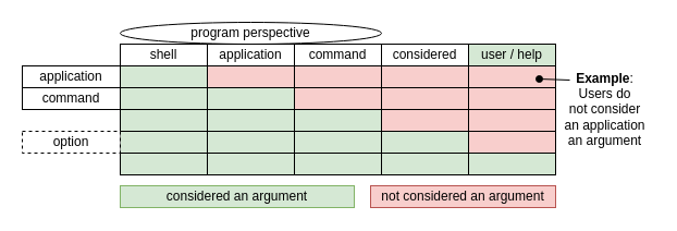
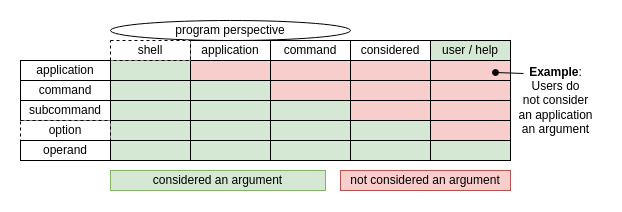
  <mxCell id="0" />
  <mxCell id="1" parent="0" />
  <mxCell id="2" value="" style="rounded=0;whiteSpace=wrap;html=1;fillColor=#d5e8d4;strokeColor=#000000;" parent="1" vertex="1"><mxGeometry x="110" y="60" width="80" height="20" as="geometry" /></mxCell>
  <mxCell id="3" value="" style="rounded=0;whiteSpace=wrap;html=1;fillColor=#d5e8d4;strokeColor=#000000;" parent="1" vertex="1"><mxGeometry x="110" y="80" width="80" height="20" as="geometry" /></mxCell>
  <mxCell id="4" value="" style="rounded=0;whiteSpace=wrap;html=1;fillColor=#d5e8d4;strokeColor=#000000;" parent="1" vertex="1"><mxGeometry x="110" y="100" width="80" height="20" as="geometry" /></mxCell>
  <mxCell id="5" value="" style="rounded=0;whiteSpace=wrap;html=1;fillColor=#d5e8d4;strokeColor=#000000;" parent="1" vertex="1"><mxGeometry x="110" y="120" width="80" height="20" as="geometry" /></mxCell>
  <mxCell id="6" value="" style="rounded=0;whiteSpace=wrap;html=1;fillColor=#d5e8d4;strokeColor=#000000;" parent="1" vertex="1"><mxGeometry x="110" y="140" width="80" height="20" as="geometry" /></mxCell>
  <mxCell id="7" value="" style="rounded=0;whiteSpace=wrap;html=1;fillColor=#f8cecc;strokeColor=#000000;" parent="1" vertex="1"><mxGeometry x="190" y="60" width="80" height="20" as="geometry" /></mxCell>
  <mxCell id="8" value="" style="rounded=0;whiteSpace=wrap;html=1;fillColor=#d5e8d4;strokeColor=#000000;" parent="1" vertex="1"><mxGeometry x="190" y="80" width="80" height="20" as="geometry" /></mxCell>
  <mxCell id="9" value="" style="rounded=0;whiteSpace=wrap;html=1;fillColor=#d5e8d4;strokeColor=#000000;" parent="1" vertex="1"><mxGeometry x="190" y="100" width="80" height="20" as="geometry" /></mxCell>
  <mxCell id="10" value="" style="rounded=0;whiteSpace=wrap;html=1;fillColor=#d5e8d4;strokeColor=#000000;" parent="1" vertex="1"><mxGeometry x="190" y="120" width="80" height="20" as="geometry" /></mxCell>
  <mxCell id="11" value="" style="rounded=0;whiteSpace=wrap;html=1;fillColor=#d5e8d4;strokeColor=#000000;" parent="1" vertex="1"><mxGeometry x="190" y="140" width="80" height="20" as="geometry" /></mxCell>
  <mxCell id="12" value="" style="rounded=0;whiteSpace=wrap;html=1;fillColor=#f8cecc;strokeColor=#000000;" parent="1" vertex="1"><mxGeometry x="270" y="60" width="80" height="20" as="geometry" /></mxCell>
  <mxCell id="13" value="" style="rounded=0;whiteSpace=wrap;html=1;fillColor=#f8cecc;strokeColor=#000000;" parent="1" vertex="1"><mxGeometry x="270" y="80" width="80" height="20" as="geometry" /></mxCell>
  <mxCell id="14" value="" style="rounded=0;whiteSpace=wrap;html=1;fillColor=#d5e8d4;strokeColor=#000000;" parent="1" vertex="1"><mxGeometry x="270" y="100" width="80" height="20" as="geometry" /></mxCell>
  <mxCell id="15" value="" style="rounded=0;whiteSpace=wrap;html=1;fillColor=#d5e8d4;strokeColor=#000000;" parent="1" vertex="1"><mxGeometry x="270" y="120" width="80" height="20" as="geometry" /></mxCell>
  <mxCell id="16" value="" style="rounded=0;whiteSpace=wrap;html=1;fillColor=#d5e8d4;strokeColor=#000000;" parent="1" vertex="1"><mxGeometry x="270" y="140" width="80" height="20" as="geometry" /></mxCell>
  <mxCell id="17" value="" style="rounded=0;whiteSpace=wrap;html=1;fillColor=#f8cecc;strokeColor=#000000;" parent="1" vertex="1"><mxGeometry x="350" y="60" width="80" height="20" as="geometry" /></mxCell>
  <mxCell id="18" value="" style="rounded=0;whiteSpace=wrap;html=1;fillColor=#f8cecc;strokeColor=#000000;" parent="1" vertex="1"><mxGeometry x="350" y="80" width="80" height="20" as="geometry" /></mxCell>
  <mxCell id="19" value="" style="rounded=0;whiteSpace=wrap;html=1;fillColor=#f8cecc;strokeColor=#000000;" parent="1" vertex="1"><mxGeometry x="350" y="100" width="80" height="20" as="geometry" /></mxCell>
  <mxCell id="20" value="" style="rounded=0;whiteSpace=wrap;html=1;fillColor=#d5e8d4;strokeColor=#000000;" parent="1" vertex="1"><mxGeometry x="350" y="120" width="80" height="20" as="geometry" /></mxCell>
  <mxCell id="21" value="" style="rounded=0;whiteSpace=wrap;html=1;fillColor=#d5e8d4;strokeColor=#000000;" parent="1" vertex="1"><mxGeometry x="350" y="140" width="80" height="20" as="geometry" /></mxCell>
  <mxCell id="22" value="" style="rounded=0;whiteSpace=wrap;html=1;fillColor=#f8cecc;strokeColor=#000000;" parent="1" vertex="1"><mxGeometry x="430" y="60" width="80" height="20" as="geometry" /></mxCell>
  <mxCell id="23" value="" style="rounded=0;whiteSpace=wrap;html=1;fillColor=#f8cecc;strokeColor=#000000;" parent="1" vertex="1"><mxGeometry x="430" y="80" width="80" height="20" as="geometry" /></mxCell>
  <mxCell id="24" value="" style="rounded=0;whiteSpace=wrap;html=1;fillColor=#f8cecc;strokeColor=#000000;" parent="1" vertex="1"><mxGeometry x="430" y="100" width="80" height="20" as="geometry" /></mxCell>
  <mxCell id="25" value="" style="rounded=0;whiteSpace=wrap;html=1;fillColor=#f8cecc;strokeColor=#000000;" parent="1" vertex="1"><mxGeometry x="430" y="120" width="80" height="20" as="geometry" /></mxCell>
  <mxCell id="26" value="" style="rounded=0;whiteSpace=wrap;html=1;fillColor=#d5e8d4;strokeColor=#000000;" parent="1" vertex="1"><mxGeometry x="430" y="140" width="80" height="20" as="geometry" /></mxCell>
  <mxCell id="27" value="program perspective" style="ellipse;whiteSpace=wrap;html=1;" parent="1" vertex="1"><mxGeometry x="110" width="240" height="20" as="geometry" y="20" /></mxCell>
  <mxCell id="28" value="not considered an argument" style="rounded=0;whiteSpace=wrap;html=1;fillColor=#f8cecc;strokeColor=#b85450;" parent="1" vertex="1"><mxGeometry x="340" y="170" width="170" height="20" as="geometry" /></mxCell>
  <mxCell id="29" value="considered an argument" style="rounded=0;whiteSpace=wrap;html=1;fillColor=#d5e8d4;strokeColor=#82b366;" parent="1" vertex="1"><mxGeometry x="110" y="170" width="215" height="20" as="geometry" /></mxCell>
  <mxCell id="30" value="&lt;font style=&quot;vertical-align: inherit&quot;&gt;&lt;font style=&quot;vertical-align: inherit&quot;&gt;&lt;font style=&quot;vertical-align: inherit&quot;&gt;&lt;font style=&quot;vertical-align: inherit&quot;&gt;&lt;font style=&quot;vertical-align: inherit&quot;&gt;&lt;font style=&quot;vertical-align: inherit&quot;&gt;application&lt;/font&gt;&lt;/font&gt;&lt;/font&gt;&lt;/font&gt;&lt;/font&gt;&lt;/font&gt;" style="rounded=0;whiteSpace=wrap;html=1;" parent="1" vertex="1"><mxGeometry x="190" y="40" width="80" height="20" as="geometry" /></mxCell>
- <mxCell id="31" value="&lt;font style=&quot;vertical-align: inherit&quot;&gt;&lt;font style=&quot;vertical-align: inherit&quot;&gt;&lt;font style=&quot;vertical-align: inherit&quot;&gt;&lt;font style=&quot;vertical-align: inherit&quot;&gt;&lt;font style=&quot;vertical-align: inherit&quot;&gt;&lt;font style=&quot;vertical-align: inherit&quot;&gt;&lt;font style=&quot;vertical-align: inherit&quot;&gt;&lt;font style=&quot;vertical-align: inherit&quot;&gt;shell&lt;/font&gt;&lt;/font&gt;&lt;/font&gt;&lt;/font&gt;&lt;/font&gt;&lt;/font&gt;&lt;/font&gt;&lt;/font&gt;" style="rounded=0;whiteSpace=wrap;html=1;strokeColor=#000000;" parent="1" vertex="1"><mxGeometry x="110" y="40" width="80" height="20" as="geometry" /></mxCell>
+ <mxCell id="31" value="&lt;font style=&quot;vertical-align: inherit&quot;&gt;&lt;font style=&quot;vertical-align: inherit&quot;&gt;&lt;font style=&quot;vertical-align: inherit&quot;&gt;&lt;font style=&quot;vertical-align: inherit&quot;&gt;&lt;font style=&quot;vertical-align: inherit&quot;&gt;&lt;font style=&quot;vertical-align: inherit&quot;&gt;&lt;font style=&quot;vertical-align: inherit&quot;&gt;&lt;font style=&quot;vertical-align: inherit&quot;&gt;shell&lt;/font&gt;&lt;/font&gt;&lt;/font&gt;&lt;/font&gt;&lt;/font&gt;&lt;/font&gt;&lt;/font&gt;&lt;/font&gt;" style="rounded=0;whiteSpace=wrap;html=1;strokeColor=#000000;dashed=1;" parent="1" vertex="1"><mxGeometry x="110" y="40" width="80" height="20" as="geometry" /></mxCell>
  <mxCell id="32" value="&lt;font style=&quot;vertical-align: inherit&quot;&gt;&lt;font style=&quot;vertical-align: inherit&quot;&gt;&lt;font style=&quot;vertical-align: inherit&quot;&gt;&lt;font style=&quot;vertical-align: inherit&quot;&gt;&lt;font style=&quot;vertical-align: inherit&quot;&gt;&lt;font style=&quot;vertical-align: inherit&quot;&gt;&lt;font style=&quot;vertical-align: inherit&quot;&gt;&lt;font style=&quot;vertical-align: inherit&quot;&gt;command&lt;/font&gt;&lt;/font&gt;&lt;/font&gt;&lt;/font&gt;&lt;/font&gt;&lt;/font&gt;&lt;/font&gt;&lt;/font&gt;" style="rounded=0;whiteSpace=wrap;html=1;" parent="1" vertex="1"><mxGeometry x="270" y="40" width="80" height="20" as="geometry" /></mxCell>
  <mxCell id="33" value="&lt;font style=&quot;vertical-align: inherit&quot;&gt;&lt;font style=&quot;vertical-align: inherit&quot;&gt;&lt;font style=&quot;vertical-align: inherit&quot;&gt;&lt;font style=&quot;vertical-align: inherit&quot;&gt;&lt;font style=&quot;vertical-align: inherit&quot;&gt;&lt;font style=&quot;vertical-align: inherit&quot;&gt;&lt;font style=&quot;vertical-align: inherit&quot;&gt;&lt;font style=&quot;vertical-align: inherit&quot;&gt;&lt;font style=&quot;vertical-align: inherit&quot;&gt;&lt;font style=&quot;vertical-align: inherit&quot;&gt;considered&lt;/font&gt;&lt;/font&gt;&lt;/font&gt;&lt;/font&gt;&lt;/font&gt;&lt;/font&gt;&lt;/font&gt;&lt;/font&gt;&lt;/font&gt;&lt;/font&gt;" style="rounded=0;whiteSpace=wrap;html=1;" parent="1" vertex="1"><mxGeometry x="350" y="40" width="80" height="20" as="geometry" /></mxCell>
  <mxCell id="34" value="&lt;font style=&quot;vertical-align: inherit&quot;&gt;&lt;font style=&quot;vertical-align: inherit&quot;&gt;&lt;font style=&quot;vertical-align: inherit&quot;&gt;&lt;font style=&quot;vertical-align: inherit&quot;&gt;&lt;font style=&quot;vertical-align: inherit&quot;&gt;&lt;font style=&quot;vertical-align: inherit&quot;&gt;&lt;font style=&quot;vertical-align: inherit&quot;&gt;&lt;font style=&quot;vertical-align: inherit&quot;&gt;&lt;font style=&quot;vertical-align: inherit&quot;&gt;&lt;font style=&quot;vertical-align: inherit&quot;&gt;&lt;font style=&quot;vertical-align: inherit&quot;&gt;&lt;font style=&quot;vertical-align: inherit&quot;&gt;user / help&lt;/font&gt;&lt;/font&gt;&lt;/font&gt;&lt;/font&gt;&lt;/font&gt;&lt;/font&gt;&lt;/font&gt;&lt;/font&gt;&lt;/font&gt;&lt;/font&gt;&lt;/font&gt;&lt;/font&gt;" style="rounded=0;whiteSpace=wrap;html=1;fillColor=#d5e8d4;" parent="1" vertex="1"><mxGeometry x="430" y="40" width="80" height="20" as="geometry" /></mxCell>
  <mxCell id="35" value="&lt;font style=&quot;vertical-align: inherit&quot;&gt;&lt;font style=&quot;vertical-align: inherit&quot;&gt;application&lt;/font&gt;&lt;/font&gt;" style="rounded=0;whiteSpace=wrap;html=1;" parent="1" vertex="1"><mxGeometry y="60" width="90" height="20" as="geometry" x="20" /></mxCell>
  <mxCell id="36" value="&lt;font style=&quot;vertical-align: inherit&quot;&gt;&lt;font style=&quot;vertical-align: inherit&quot;&gt;&lt;font style=&quot;vertical-align: inherit&quot;&gt;&lt;font style=&quot;vertical-align: inherit&quot;&gt;command&lt;/font&gt;&lt;/font&gt;&lt;/font&gt;&lt;/font&gt;" style="rounded=0;whiteSpace=wrap;html=1;" parent="1" vertex="1"><mxGeometry y="80" width="90" height="20" as="geometry" x="20" /></mxCell>
+ <mxCell id="37" value="&lt;font style=&quot;vertical-align: inherit&quot;&gt;&lt;font style=&quot;vertical-align: inherit&quot;&gt;&lt;font style=&quot;vertical-align: inherit&quot;&gt;&lt;font style=&quot;vertical-align: inherit&quot;&gt;&lt;font style=&quot;vertical-align: inherit&quot;&gt;&lt;font style=&quot;vertical-align: inherit&quot;&gt;subcommand&lt;/font&gt;&lt;/font&gt;&lt;/font&gt;&lt;/font&gt;&lt;/font&gt;&lt;/font&gt;" style="rounded=0;whiteSpace=wrap;html=1;" parent="1" vertex="1"><mxGeometry y="100" width="90" height="20" as="geometry" x="20" /></mxCell>
  <mxCell id="38" value="&lt;font style=&quot;vertical-align: inherit&quot;&gt;&lt;font style=&quot;vertical-align: inherit&quot;&gt;&lt;font style=&quot;vertical-align: inherit&quot;&gt;&lt;font style=&quot;vertical-align: inherit&quot;&gt;&lt;font style=&quot;vertical-align: inherit&quot;&gt;&lt;font style=&quot;vertical-align: inherit&quot;&gt;&lt;font style=&quot;vertical-align: inherit&quot;&gt;&lt;font style=&quot;vertical-align: inherit&quot;&gt;option&lt;/font&gt;&lt;/font&gt;&lt;/font&gt;&lt;/font&gt;&lt;/font&gt;&lt;/font&gt;&lt;/font&gt;&lt;/font&gt;" style="rounded=0;whiteSpace=wrap;html=1;dashed=1;" parent="1" vertex="1"><mxGeometry y="120" width="90" height="20" as="geometry" x="20" /></mxCell>
+ <mxCell id="39" value="&lt;font style=&quot;vertical-align: inherit&quot;&gt;&lt;font style=&quot;vertical-align: inherit&quot;&gt;&lt;font style=&quot;vertical-align: inherit&quot;&gt;&lt;font style=&quot;vertical-align: inherit&quot;&gt;&lt;font style=&quot;vertical-align: inherit&quot;&gt;&lt;font style=&quot;vertical-align: inherit&quot;&gt;&lt;font style=&quot;vertical-align: inherit&quot;&gt;&lt;font style=&quot;vertical-align: inherit&quot;&gt;&lt;font style=&quot;vertical-align: inherit&quot;&gt;&lt;font style=&quot;vertical-align: inherit&quot;&gt;operand&lt;/font&gt;&lt;/font&gt;&lt;/font&gt;&lt;/font&gt;&lt;/font&gt;&lt;/font&gt;&lt;/font&gt;&lt;/font&gt;&lt;/font&gt;&lt;/font&gt;" style="rounded=0;whiteSpace=wrap;html=1;" parent="1" vertex="1"><mxGeometry y="140" width="90" height="20" as="geometry" x="20" /></mxCell>
  <mxCell id="40" value="&lt;b&gt;Example&lt;/b&gt;:&lt;br&gt;Users do &lt;br&gt;not consider &lt;br&gt;an application &lt;br&gt;an argument" style="text;html=1;align=center;verticalAlign=middle;resizable=0;points=[];;autosize=1;" vertex="1" parent="1"><mxGeometry x="510" y="60" width="90" height="80" as="geometry" /></mxCell>
  <mxCell id="41" value="" style="endArrow=oval;html=1;endFill=1;" edge="1" parent="1"><mxGeometry width="50" height="50" relative="1" as="geometry"><mxPoint x="523" y="73" as="sourcePoint" /><mxPoint x="495" y="72" as="targetPoint" /></mxGeometry></mxCell>
